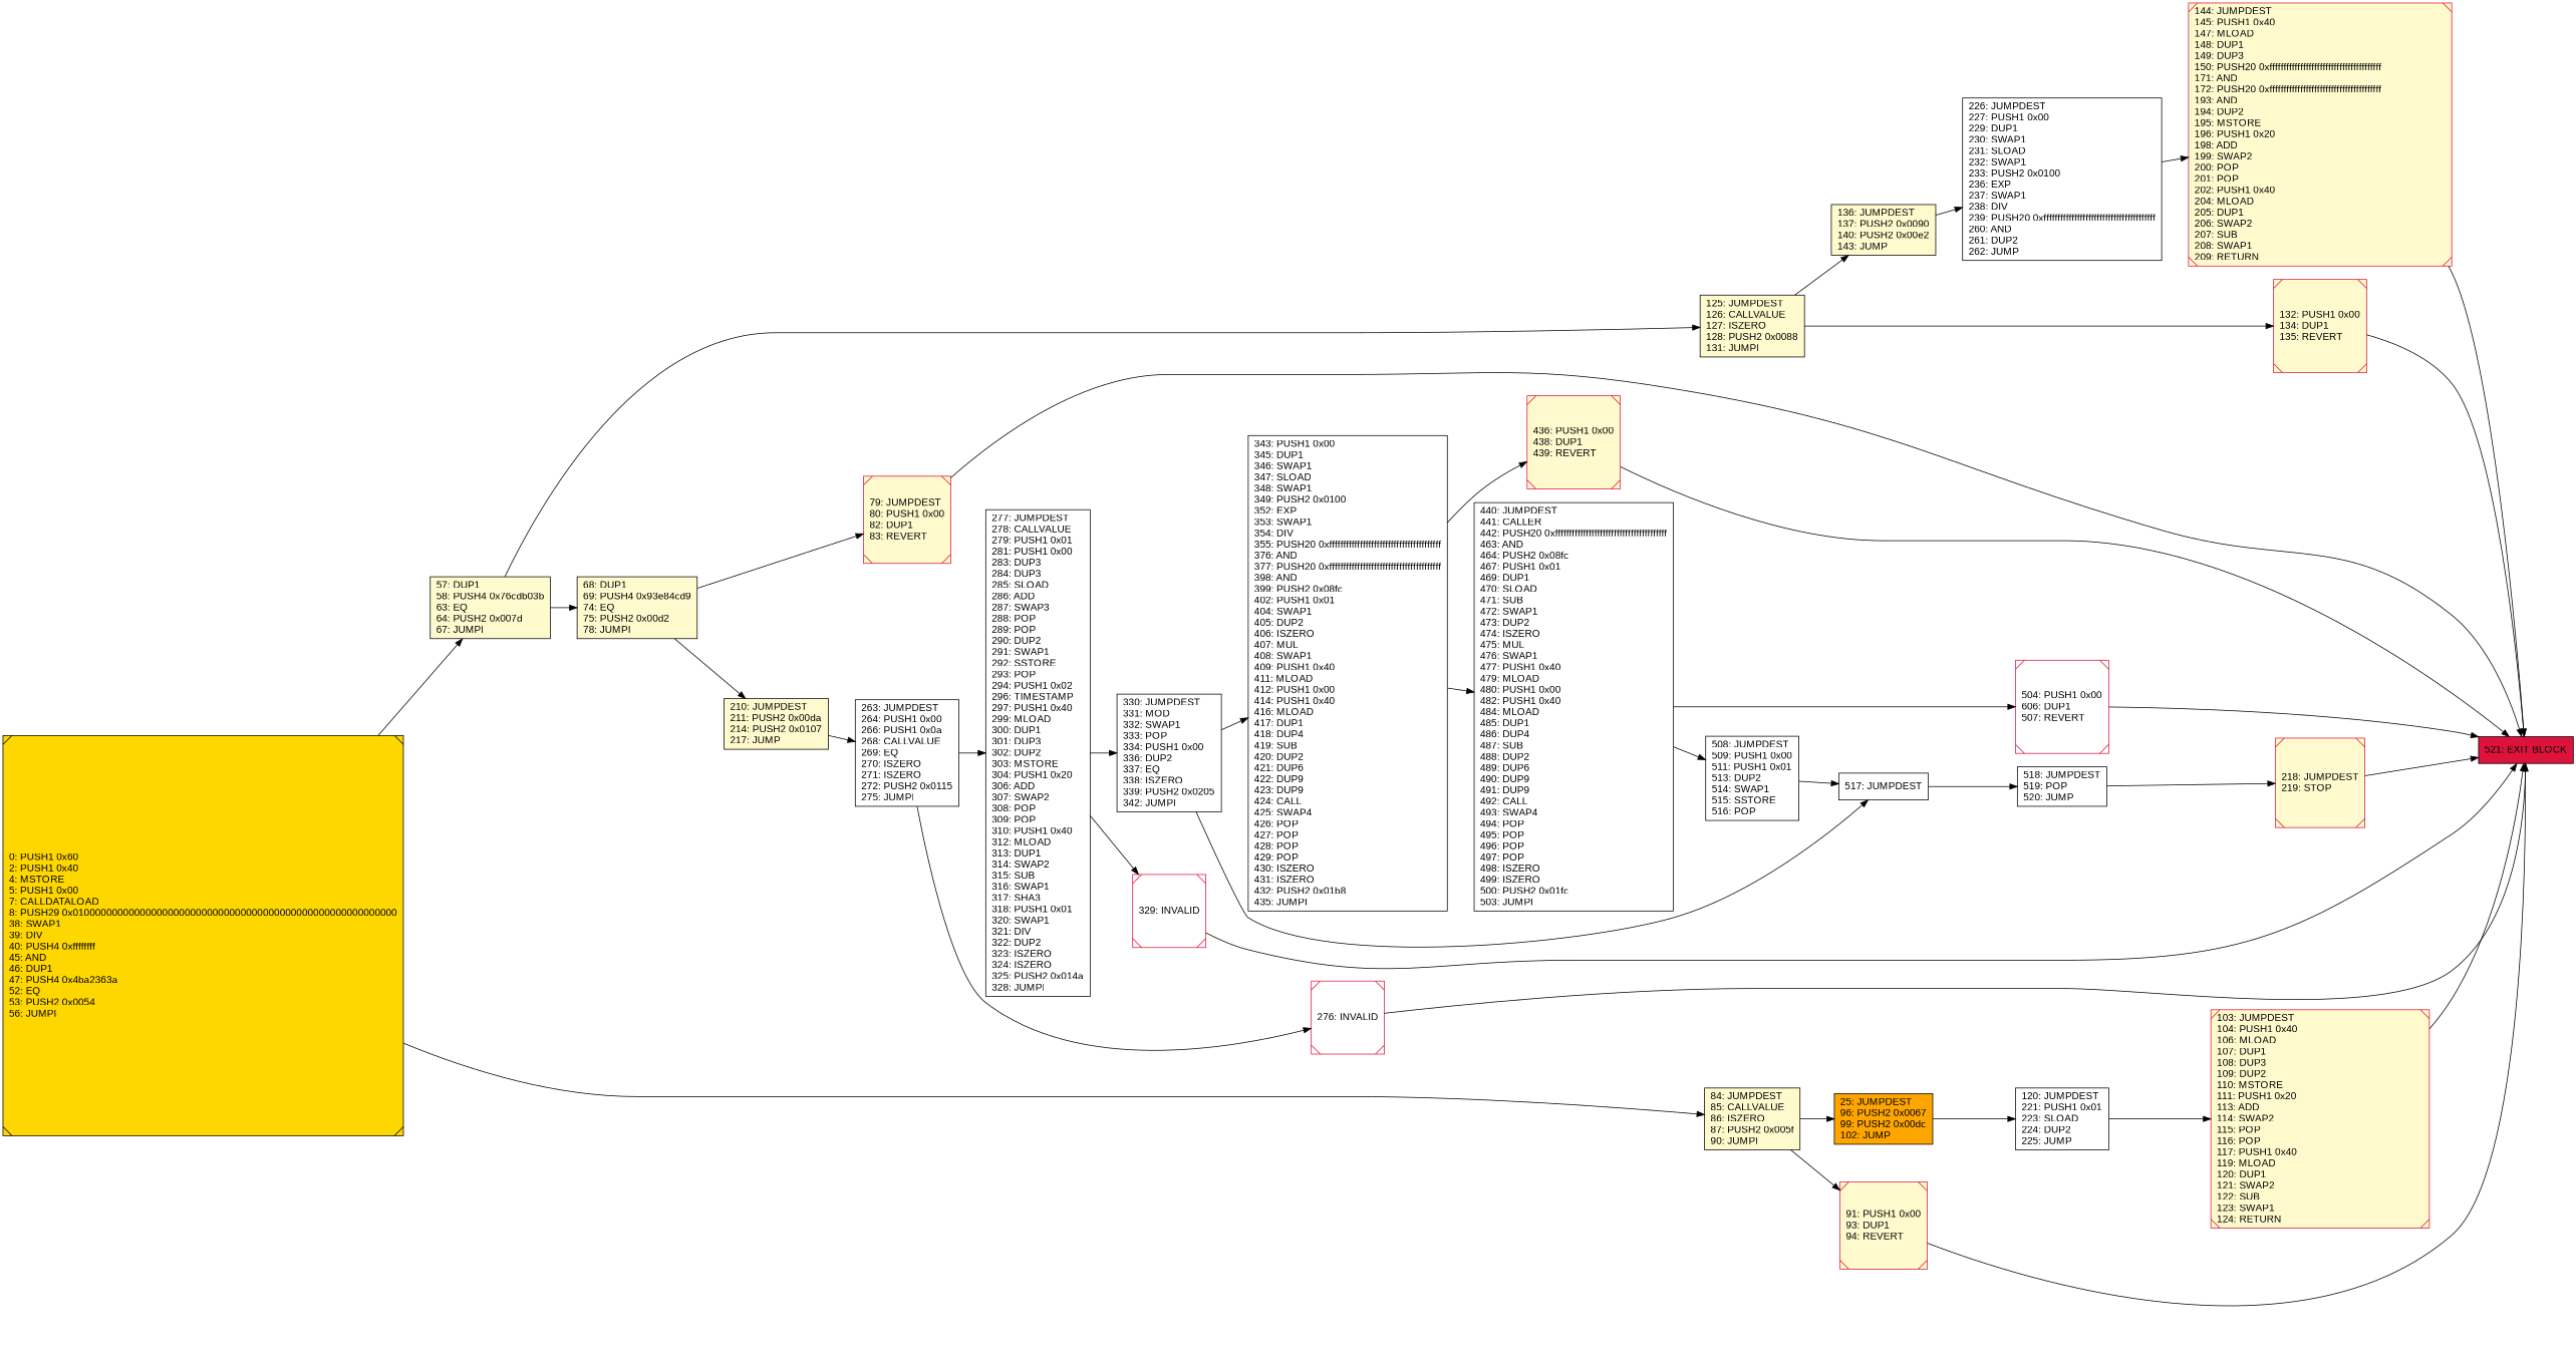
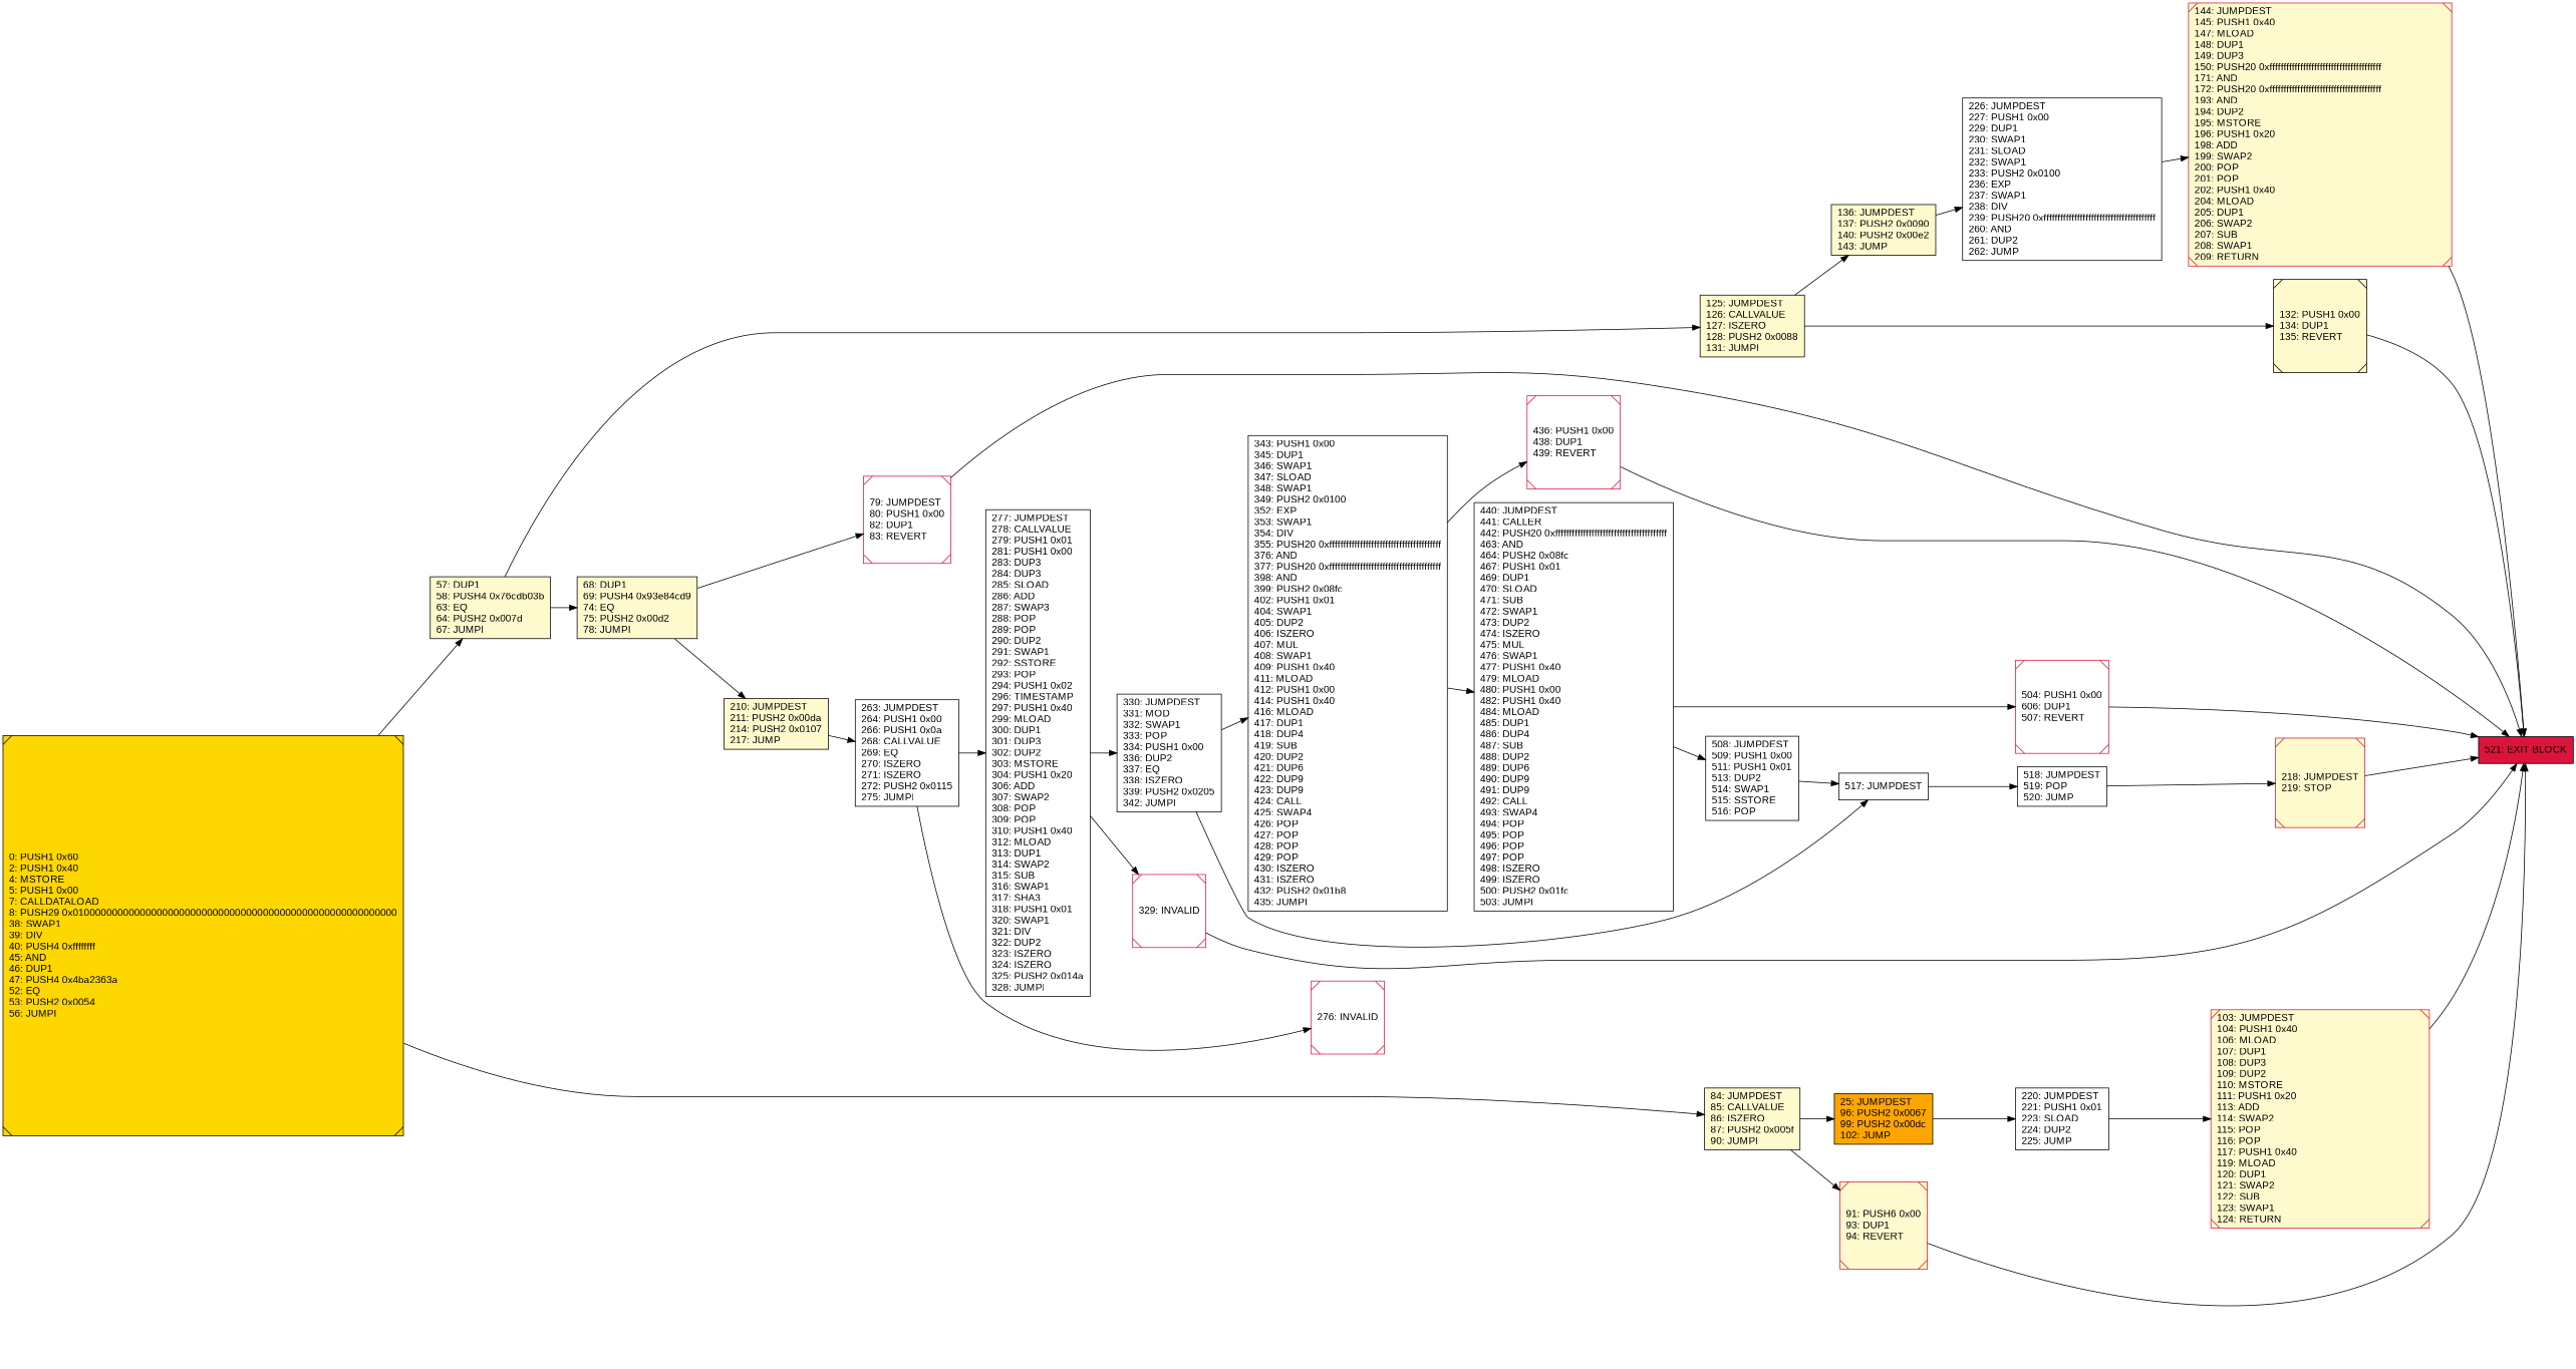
  digraph {
    rankdir=LR
    node [color=black fillcolor=white fontcolor=black fontname=arial shape=box style=filled]
    n1 [fillcolor=lemonchiffon label="57: DUP1\l58: PUSH4 0x76cdb03b\l63: EQ\l64: PUSH2 0x007d\l67: JUMPI\l"]
    n2 [fillcolor=lemonchiffon label="125: JUMPDEST\l126: CALLVALUE\l127: ISZERO\l128: PUSH2 0x0088\l131: JUMPI\l"]
    n3 [fillcolor=lemonchiffon label="68: DUP1\l69: PUSH4 0x93e84cd9\l74: EQ\l75: PUSH2 0x00d2\l78: JUMPI\l"]
    n4 [fillcolor=lemonchiffon label="136: JUMPDEST\l137: PUSH2 0x0090\l140: PUSH2 0x00e2\l143: JUMP\l"]
-   n5 [color=crimson fillcolor=lemonchiffon label="132: PUSH1 0x00\l134: DUP1\l135: REVERT\l" shape=Msquare]
-   n6 [color=crimson fillcolor=lemonchiffon label="79: JUMPDEST\l80: PUSH1 0x00\l82: DUP1\l83: REVERT\l" shape=Msquare]
+   n5 [fillcolor=lemonchiffon label="132: PUSH1 0x00\l134: DUP1\l135: REVERT\l" shape=Msquare]
+   n6 [color=crimson label="79: JUMPDEST\l80: PUSH1 0x00\l82: DUP1\l83: REVERT\l" shape=Msquare]
    n7 [fillcolor=lemonchiffon label="210: JUMPDEST\l211: PUSH2 0x00da\l214: PUSH2 0x0107\l217: JUMP\l"]
    n8 [color=crimson fillcolor=lemonchiffon label="144: JUMPDEST\l145: PUSH1 0x40\l147: MLOAD\l148: DUP1\l149: DUP3\l150: PUSH20 0xffffffffffffffffffffffffffffffffffffffff\l171: AND\l172: PUSH20 0xffffffffffffffffffffffffffffffffffffffff\l193: AND\l194: DUP2\l195: MSTORE\l196: PUSH1 0x20\l198: ADD\l199: SWAP2\l200: POP\l201: POP\l202: PUSH1 0x40\l204: MLOAD\l205: DUP1\l206: SWAP2\l207: SUB\l208: SWAP1\l209: RETURN\l" shape=Msquare]
    n9 [fillcolor=crimson label="521: EXIT BLOCK\l"]
    n10 [fillcolor=orange label="25: JUMPDEST\l96: PUSH2 0x0067\l99: PUSH2 0x00dc\l102: JUMP\l"]
-   n11 [label="120: JUMPDEST\l221: PUSH1 0x01\l223: SLOAD\l224: DUP2\l225: JUMP\l"]
+   n11 [label="220: JUMPDEST\l221: PUSH1 0x01\l223: SLOAD\l224: DUP2\l225: JUMP\l"]
    n12 [color=crimson fillcolor=lemonchiffon label="103: JUMPDEST\l104: PUSH1 0x40\l106: MLOAD\l107: DUP1\l108: DUP3\l109: DUP2\l110: MSTORE\l111: PUSH1 0x20\l113: ADD\l114: SWAP2\l115: POP\l116: POP\l117: PUSH1 0x40\l119: MLOAD\l120: DUP1\l121: SWAP2\l122: SUB\l123: SWAP1\l124: RETURN\l" shape=Msquare]
    n13 [fillcolor=lemonchiffon label="84: JUMPDEST\l85: CALLVALUE\l86: ISZERO\l87: PUSH2 0x005f\l90: JUMPI\l"]
-   n14 [color=crimson fillcolor=lemonchiffon label="91: PUSH1 0x00\l93: DUP1\l94: REVERT\l" shape=Msquare]
+   n14 [color=crimson fillcolor=lemonchiffon label="91: PUSH6 0x00\l93: DUP1\l94: REVERT\l" shape=Msquare]
    n15 [label="343: PUSH1 0x00\l345: DUP1\l346: SWAP1\l347: SLOAD\l348: SWAP1\l349: PUSH2 0x0100\l352: EXP\l353: SWAP1\l354: DIV\l355: PUSH20 0xffffffffffffffffffffffffffffffffffffffff\l376: AND\l377: PUSH20 0xffffffffffffffffffffffffffffffffffffffff\l398: AND\l399: PUSH2 0x08fc\l402: PUSH1 0x01\l404: SWAP1\l405: DUP2\l406: ISZERO\l407: MUL\l408: SWAP1\l409: PUSH1 0x40\l411: MLOAD\l412: PUSH1 0x00\l414: PUSH1 0x40\l416: MLOAD\l417: DUP1\l418: DUP4\l419: SUB\l420: DUP2\l421: DUP6\l422: DUP9\l423: DUP9\l424: CALL\l425: SWAP4\l426: POP\l427: POP\l428: POP\l429: POP\l430: ISZERO\l431: ISZERO\l432: PUSH2 0x01b8\l435: JUMPI\l"]
-   n16 [color=crimson fillcolor=lemonchiffon label="436: PUSH1 0x00\l438: DUP1\l439: REVERT\l" shape=Msquare]
+   n16 [color=crimson label="436: PUSH1 0x00\l438: DUP1\l439: REVERT\l" shape=Msquare]
    n17 [label="440: JUMPDEST\l441: CALLER\l442: PUSH20 0xffffffffffffffffffffffffffffffffffffffff\l463: AND\l464: PUSH2 0x08fc\l467: PUSH1 0x01\l469: DUP1\l470: SLOAD\l471: SUB\l472: SWAP1\l473: DUP2\l474: ISZERO\l475: MUL\l476: SWAP1\l477: PUSH1 0x40\l479: MLOAD\l480: PUSH1 0x00\l482: PUSH1 0x40\l484: MLOAD\l485: DUP1\l486: DUP4\l487: SUB\l488: DUP2\l489: DUP6\l490: DUP9\l491: DUP9\l492: CALL\l493: SWAP4\l494: POP\l495: POP\l496: POP\l497: POP\l498: ISZERO\l499: ISZERO\l500: PUSH2 0x01fc\l503: JUMPI\l"]
    n18 [color=crimson label="504: PUSH1 0x00\l606: DUP1\l507: REVERT\l" shape=Msquare]
    n19 [label="508: JUMPDEST\l509: PUSH1 0x00\l511: PUSH1 0x01\l513: DUP2\l514: SWAP1\l515: SSTORE\l516: POP\l"]
    n20 [label="517: JUMPDEST\l"]
    n21 [label="518: JUMPDEST\l519: POP\l520: JUMP\l"]
    n22 [color=crimson fillcolor=lemonchiffon label="218: JUMPDEST\l219: STOP\l" shape=Msquare]
    n23 [label="226: JUMPDEST\l227: PUSH1 0x00\l229: DUP1\l230: SWAP1\l231: SLOAD\l232: SWAP1\l233: PUSH2 0x0100\l236: EXP\l237: SWAP1\l238: DIV\l239: PUSH20 0xffffffffffffffffffffffffffffffffffffffff\l260: AND\l261: DUP2\l262: JUMP\l"]
    n24 [label="277: JUMPDEST\l278: CALLVALUE\l279: PUSH1 0x01\l281: PUSH1 0x00\l283: DUP3\l284: DUP3\l285: SLOAD\l286: ADD\l287: SWAP3\l288: POP\l289: POP\l290: DUP2\l291: SWAP1\l292: SSTORE\l293: POP\l294: PUSH1 0x02\l296: TIMESTAMP\l297: PUSH1 0x40\l299: MLOAD\l300: DUP1\l301: DUP3\l302: DUP2\l303: MSTORE\l304: PUSH1 0x20\l306: ADD\l307: SWAP2\l308: POP\l309: POP\l310: PUSH1 0x40\l312: MLOAD\l313: DUP1\l314: SWAP2\l315: SUB\l316: SWAP1\l317: SHA3\l318: PUSH1 0x01\l320: SWAP1\l321: DIV\l322: DUP2\l323: ISZERO\l324: ISZERO\l325: PUSH2 0x014a\l328: JUMPI\l"]
    n25 [label="330: JUMPDEST\l331: MOD\l332: SWAP1\l333: POP\l334: PUSH1 0x00\l336: DUP2\l337: EQ\l338: ISZERO\l339: PUSH2 0x0205\l342: JUMPI\l"]
    n26 [color=crimson label="329: INVALID\l" shape=Msquare]
    n27 [fillcolor=gold label="0: PUSH1 0x60\l2: PUSH1 0x40\l4: MSTORE\l5: PUSH1 0x00\l7: CALLDATALOAD\l8: PUSH29 0x0100000000000000000000000000000000000000000000000000000000\l38: SWAP1\l39: DIV\l40: PUSH4 0xffffffff\l45: AND\l46: DUP1\l47: PUSH4 0x4ba2363a\l52: EQ\l53: PUSH2 0x0054\l56: JUMPI\l" shape=Msquare]
    n28 [label="263: JUMPDEST\l264: PUSH1 0x00\l266: PUSH1 0x0a\l268: CALLVALUE\l269: EQ\l270: ISZERO\l271: ISZERO\l272: PUSH2 0x0115\l275: JUMPI\l"]
    n29 [color=crimson label="276: INVALID\l" shape=Msquare]
    n1 -> n2
    n1 -> n3
    n2 -> n4
    n2 -> n5
    n3 -> n6
    n3 -> n7
    n4 -> n23
    n5 -> n9
    n6 -> n9
    n7 -> n28
    n8 -> n9
    n10 -> n11
    n11 -> n12
    n12 -> n9
    n13 -> n10
    n13 -> n14
    n14 -> n9
    n15 -> n16
    n15 -> n17
    n16 -> n9
    n17 -> n18
    n17 -> n19
    n18 -> n9
    n19 -> n20
    n20 -> n21
    n21 -> n22
    n22 -> n9
    n23 -> n8
    n24 -> n25
    n24 -> n26
    n25 -> n15
    n25 -> n20
    n26 -> n9
    n27 -> n1
    n27 -> n13
    n28 -> n24
    n28 -> n29
-   n29 -> n9
  }
